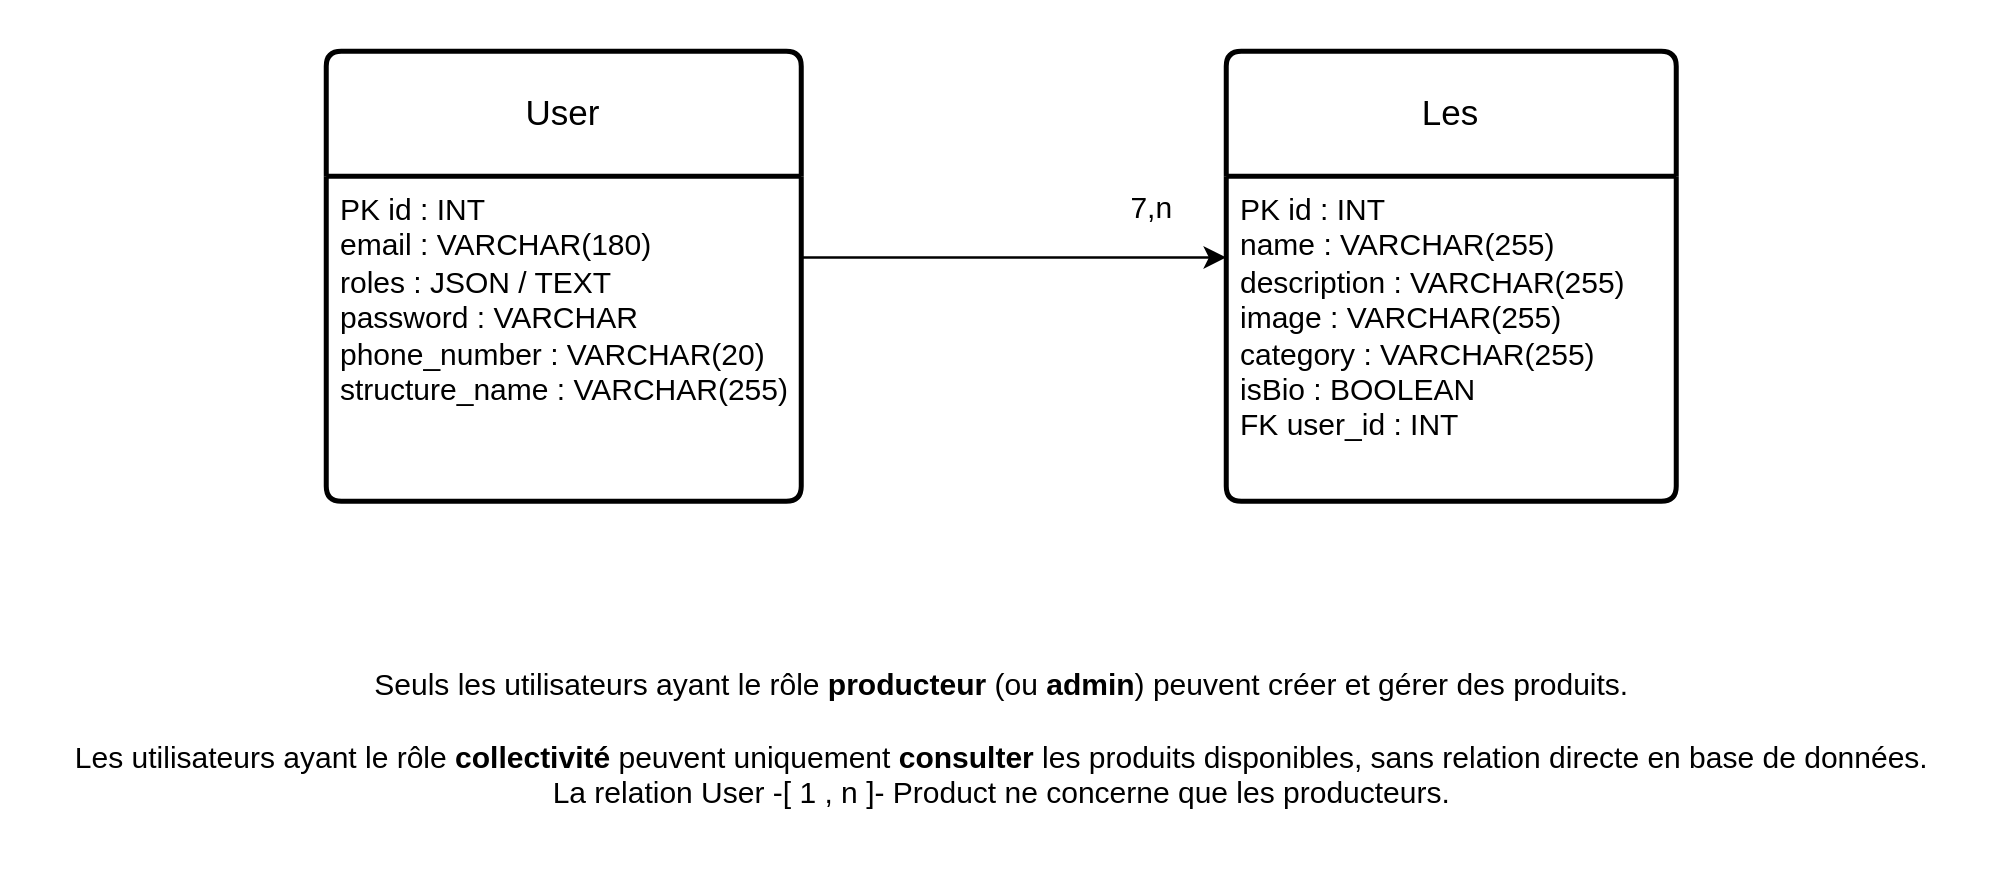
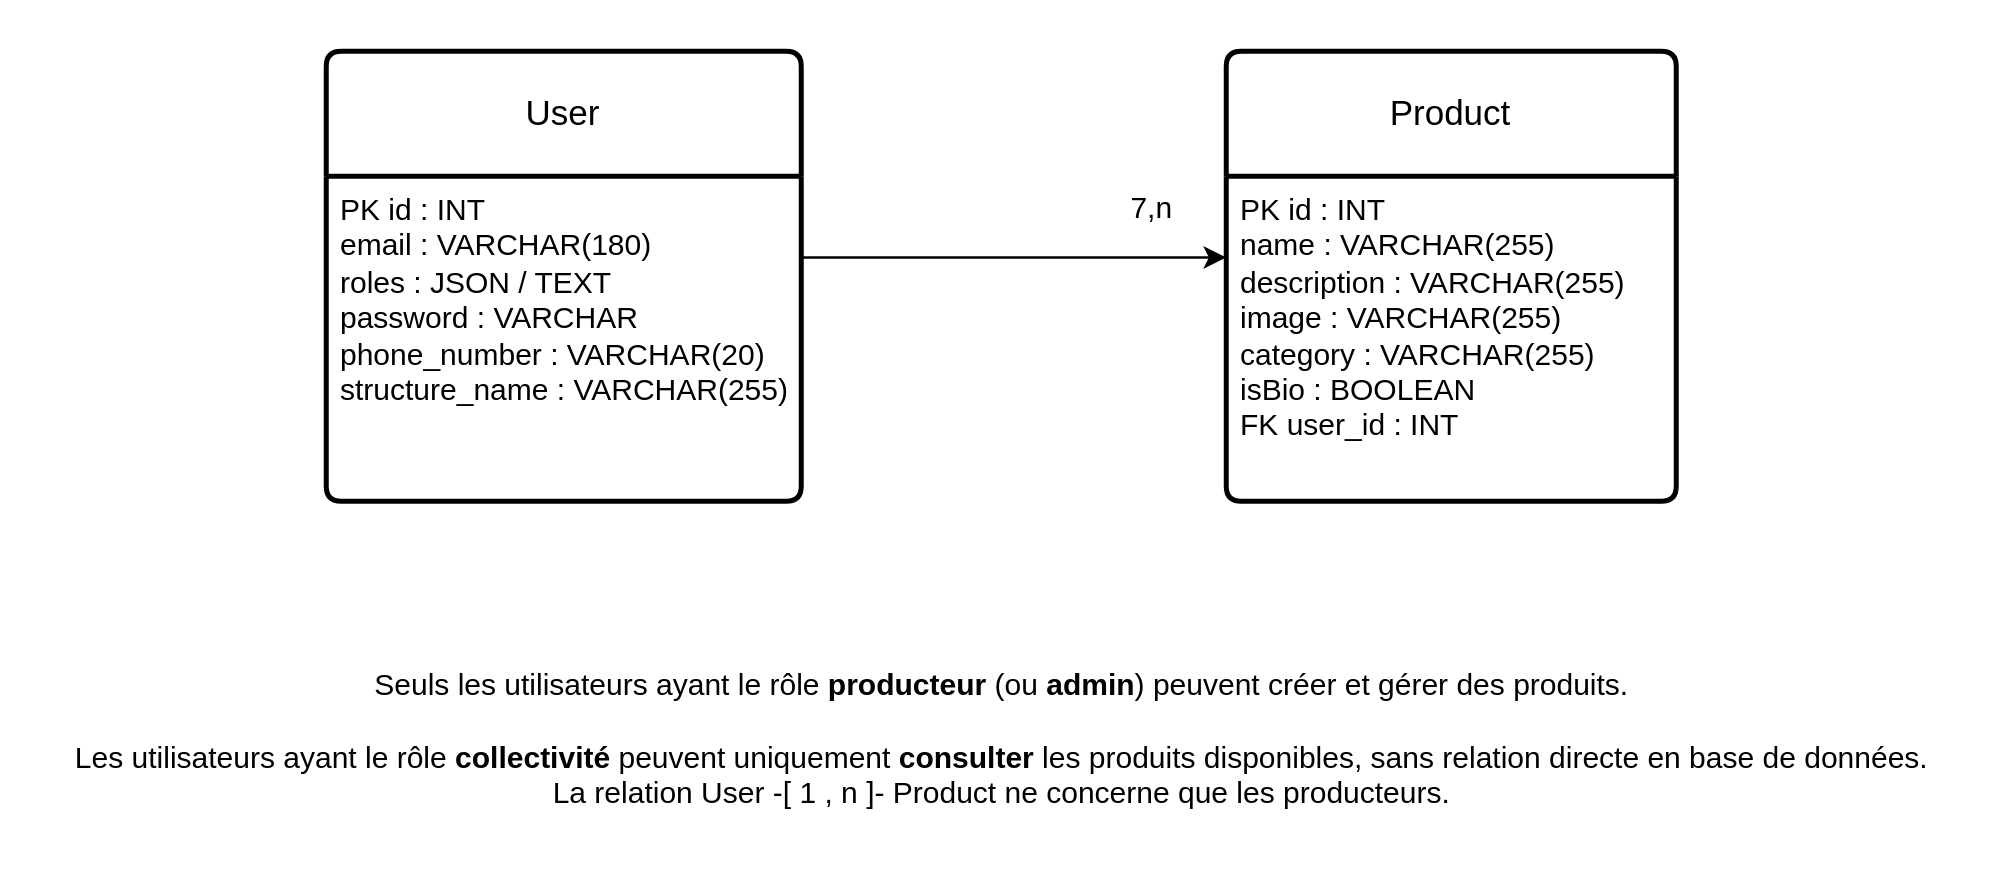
  <mxCell id="0" />
  <mxCell id="1" parent="0" />
- <mxCell id="2" value="Les" style="swimlane;childLayout=stackLayout;horizontal=1;startSize=50;horizontalStack=0;rounded=1;fontSize=14;fontStyle=0;strokeWidth=2;resizeParent=0;resizeLast=1;shadow=0;dashed=0;align=center;arcSize=4;whiteSpace=wrap;html=1;" vertex="1" parent="1"><mxGeometry x="490" y="20" width="180" height="180" as="geometry" /></mxCell>
+ <mxCell id="2" value="Product" style="swimlane;childLayout=stackLayout;horizontal=1;startSize=50;horizontalStack=0;rounded=1;fontSize=14;fontStyle=0;strokeWidth=2;resizeParent=0;resizeLast=1;shadow=0;dashed=0;align=center;arcSize=4;whiteSpace=wrap;html=1;" vertex="1" parent="1"><mxGeometry x="490" y="20" width="180" height="180" as="geometry" /></mxCell>
  <mxCell id="3" value="&lt;div&gt;&lt;font color=&quot;#000000&quot;&gt;PK id : INT&lt;/font&gt;&lt;/div&gt;&lt;div&gt;&lt;font color=&quot;#000000&quot;&gt;name : VARCHAR(255)&lt;/font&gt;&lt;/div&gt;&lt;div&gt;&lt;font color=&quot;#000000&quot;&gt;description : VARCHAR(255)&lt;/font&gt;&lt;/div&gt;&lt;div&gt;&lt;font color=&quot;#000000&quot;&gt;image : VARCHAR(255)&lt;/font&gt;&lt;/div&gt;&lt;div&gt;&lt;font color=&quot;#000000&quot;&gt;category : VARCHAR(255)&lt;/font&gt;&lt;/div&gt;&lt;div&gt;&lt;font color=&quot;#000000&quot;&gt;isBio : BOOLEAN&lt;/font&gt;&lt;/div&gt;&lt;div&gt;&lt;font color=&quot;#000000&quot;&gt;FK user_id : INT&lt;/font&gt;&lt;/div&gt;" style="align=left;strokeColor=none;fillColor=none;spacingLeft=4;fontSize=12;verticalAlign=top;resizable=0;rotatable=0;part=1;html=1;" vertex="1" parent="2"><mxGeometry y="50" width="180" height="130" as="geometry" /></mxCell>
  <mxCell id="4" value="User" style="swimlane;childLayout=stackLayout;horizontal=1;startSize=50;horizontalStack=0;rounded=1;fontSize=14;fontStyle=0;strokeWidth=2;resizeParent=0;resizeLast=1;shadow=0;dashed=0;align=center;arcSize=4;whiteSpace=wrap;html=1;" vertex="1" parent="1"><mxGeometry x="130" y="20" width="190" height="180" as="geometry" /></mxCell>
  <mxCell id="5" value="&lt;div&gt;&lt;font color=&quot;#000000&quot;&gt;PK id : INT&lt;/font&gt;&lt;/div&gt;&lt;div&gt;&lt;font color=&quot;#000000&quot;&gt;email : VARCHAR(180)&lt;/font&gt;&lt;/div&gt;&lt;div&gt;&lt;font color=&quot;#000000&quot;&gt;roles : JSON / TEXT&lt;/font&gt;&lt;/div&gt;&lt;div&gt;&lt;font color=&quot;#000000&quot;&gt;password : VARCHAR&lt;/font&gt;&lt;/div&gt;&lt;div&gt;&lt;font color=&quot;#000000&quot;&gt;phone_number : VARCHAR(20)&lt;/font&gt;&lt;/div&gt;&lt;div&gt;&lt;font color=&quot;#000000&quot;&gt;structure_name : VARCHAR(255)&lt;/font&gt;&lt;/div&gt;" style="align=left;strokeColor=none;fillColor=none;spacingLeft=4;fontSize=12;verticalAlign=top;resizable=0;rotatable=0;part=1;html=1;" vertex="1" parent="4"><mxGeometry y="50" width="190" height="130" as="geometry" /></mxCell>
  <mxCell id="6" style="edgeStyle=none;html=1;exitX=1;exitY=0.25;exitDx=0;exitDy=0;entryX=0;entryY=0.25;entryDx=0;entryDy=0;" edge="1" parent="1" source="5" target="3"><mxGeometry relative="1" as="geometry" /></mxCell>
  <mxCell id="7" value="7,n" style="text;html=1;align=center;verticalAlign=middle;resizable=0;points=[];autosize=1;strokeColor=none;fillColor=none;" vertex="1" parent="1"><mxGeometry x="440" y="68" width="40" height="30" as="geometry" /></mxCell>
  <mxCell id="8" value="Seuls les utilisateurs ayant le rôle &lt;strong data-end=&quot;237&quot; data-start=&quot;223&quot;&gt;producteur&lt;/strong&gt; (ou &lt;strong data-end=&quot;251&quot; data-start=&quot;242&quot;&gt;admin&lt;/strong&gt;) peuvent créer et gérer des produits.&lt;br data-end=&quot;292&quot; data-start=&quot;289&quot;&gt;&lt;br&gt;Les utilisateurs ayant le rôle &lt;strong data-end=&quot;339&quot; data-start=&quot;323&quot;&gt;collectivité&lt;/strong&gt; peuvent uniquement &lt;strong data-end=&quot;372&quot; data-start=&quot;359&quot;&gt;consulter&lt;/strong&gt; les produits disponibles, sans relation directe en base de données.&lt;div&gt;&lt;font style=&quot;color: rgb(0, 0, 0);&quot;&gt;La relation User -[ 1 , n ]- Product ne concerne que les producteurs.&lt;/font&gt;&lt;/div&gt;" style="text;html=1;align=center;verticalAlign=middle;resizable=0;points=[];autosize=1;strokeColor=none;fillColor=none;" vertex="1" parent="1"><mxGeometry x="20" y="260" width="760" height="70" as="geometry" /></mxCell>
